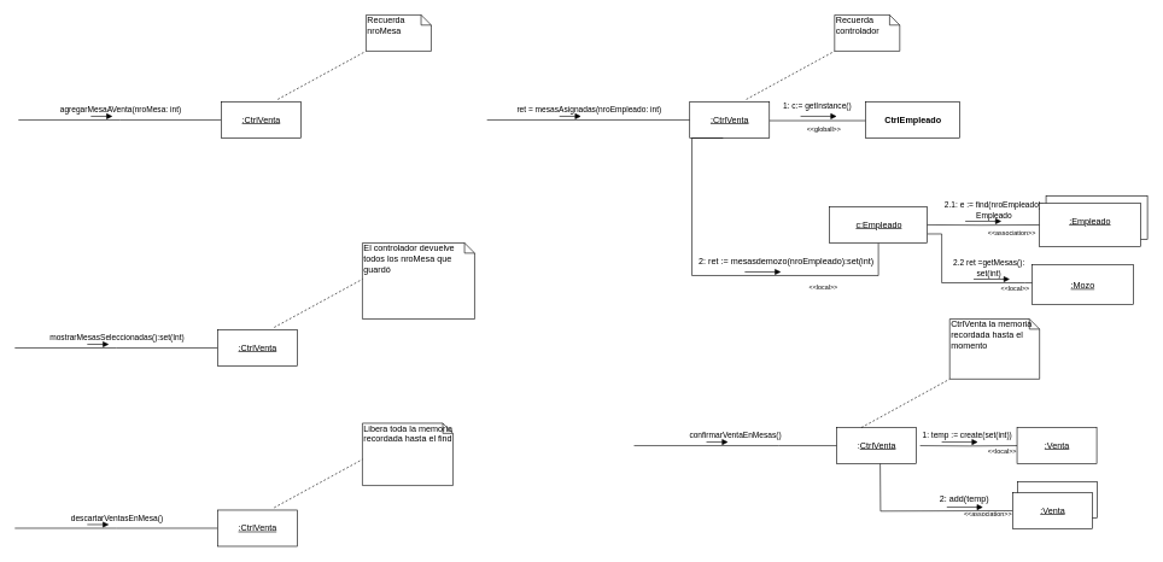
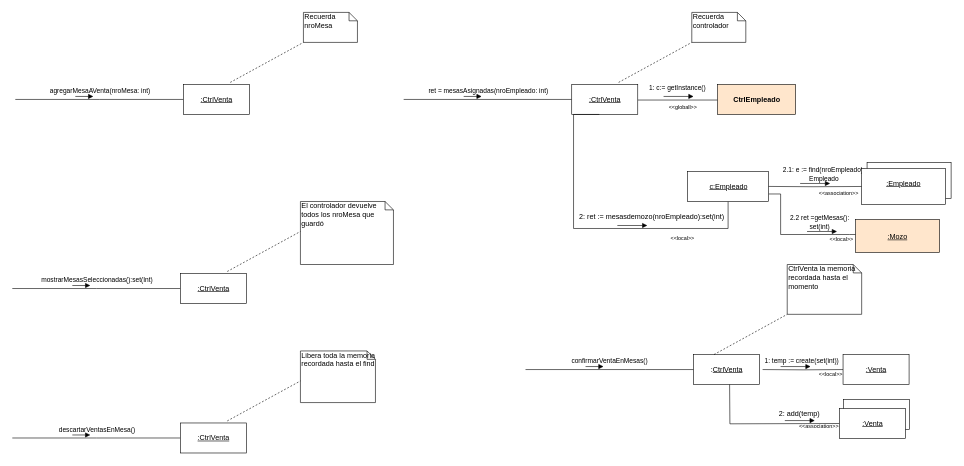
  <mxCell id="0" />
  <mxCell id="1" parent="0" />
  <mxCell id="2" value="ventas:Venta" style="html=1;" parent="1" vertex="1"><mxGeometry x="1405" y="665" width="110" height="50" as="geometry" /></mxCell>
  <mxCell id="3" value="ret = mesasAsignadas(nroEmpleado: int)" style="edgeStyle=orthogonalEdgeStyle;rounded=0;orthogonalLoop=1;jettySize=auto;html=1;endArrow=none;endFill=0;" parent="1" source="5" edge="1"><mxGeometry y="-15" relative="1" as="geometry"><mxPoint x="672" y="165" as="targetPoint" /><mxPoint as="offset" /></mxGeometry></mxCell>
  <mxCell id="4" value="1: c:= getInstance()" style="edgeStyle=orthogonalEdgeStyle;rounded=0;orthogonalLoop=1;jettySize=auto;html=1;endArrow=none;endFill=0;entryX=0;entryY=0.5;entryDx=0;entryDy=0;" parent="1" edge="1"><mxGeometry x="-0.007" y="21" relative="1" as="geometry"><mxPoint x="1195" y="166" as="targetPoint" /><mxPoint x="1062" y="166" as="sourcePoint" /><mxPoint as="offset" /></mxGeometry></mxCell>
  <mxCell id="5" value="&lt;u&gt;:CtrlVenta&lt;/u&gt;" style="html=1;" parent="1" vertex="1"><mxGeometry x="952" y="140" width="110" height="50" as="geometry" /></mxCell>
  <mxCell id="6" value="" style="endArrow=block;endFill=1;html=1;edgeStyle=orthogonalEdgeStyle;align=left;verticalAlign=top;" parent="1" edge="1"><mxGeometry x="-1" relative="1" as="geometry"><mxPoint x="772" y="160" as="sourcePoint" /><mxPoint x="802" y="160" as="targetPoint" /></mxGeometry></mxCell>
  <mxCell id="7" value="" style="resizable=0;html=1;align=left;verticalAlign=bottom;labelBackgroundColor=#ffffff;fontSize=10;" parent="6" connectable="0" vertex="1"><mxGeometry x="-1" relative="1" as="geometry" /></mxCell>
  <mxCell id="8" value="Recuerda &lt;br&gt;controlador" style="shape=note;whiteSpace=wrap;html=1;size=14;verticalAlign=top;align=left;spacingTop=-6;" parent="1" vertex="1"><mxGeometry x="1152" y="20" width="90" height="50" as="geometry" /></mxCell>
  <mxCell id="9" value="" style="endArrow=none;dashed=1;html=1;exitX=0.71;exitY=-0.068;exitDx=0;exitDy=0;exitPerimeter=0;" parent="1" source="5" edge="1"><mxGeometry width="50" height="50" relative="1" as="geometry"><mxPoint x="1102" y="120" as="sourcePoint" /><mxPoint x="1152" y="70" as="targetPoint" /></mxGeometry></mxCell>
  <mxCell id="10" style="edgeStyle=orthogonalEdgeStyle;rounded=0;orthogonalLoop=1;jettySize=auto;html=1;endArrow=none;endFill=0;" parent="1" source="54" edge="1"><mxGeometry relative="1" as="geometry"><mxPoint x="998" y="190" as="targetPoint" /><Array as="points"><mxPoint x="955" y="380" /><mxPoint x="955" y="190" /></Array></mxGeometry></mxCell>
  <mxCell id="11" value="2: ret := mesasdemozo(nroEmpleado):set(int)" style="text;html=1;resizable=0;points=[];align=center;verticalAlign=middle;labelBackgroundColor=#ffffff;" parent="10" vertex="1" connectable="0"><mxGeometry x="-0.207" relative="1" as="geometry"><mxPoint x="39" y="-20" as="offset" /></mxGeometry></mxCell>
  <mxCell id="12" value="" style="html=1;verticalAlign=bottom;endArrow=block;" parent="1" edge="1"><mxGeometry width="80" relative="1" as="geometry"><mxPoint x="1028" y="375" as="sourcePoint" /><mxPoint x="1078" y="375" as="targetPoint" /></mxGeometry></mxCell>
  <mxCell id="13" value="agregarMesaAVenta(nroMesa: int)" style="edgeStyle=orthogonalEdgeStyle;rounded=0;orthogonalLoop=1;jettySize=auto;html=1;endArrow=none;endFill=0;" parent="1" source="14" edge="1"><mxGeometry y="-15" relative="1" as="geometry"><mxPoint x="25" y="165" as="targetPoint" /><mxPoint as="offset" /></mxGeometry></mxCell>
  <mxCell id="14" value="&lt;u&gt;:CtrlVenta&lt;/u&gt;" style="html=1;" parent="1" vertex="1"><mxGeometry x="305" y="140" width="110" height="50" as="geometry" /></mxCell>
  <mxCell id="15" value="" style="endArrow=block;endFill=1;html=1;edgeStyle=orthogonalEdgeStyle;align=left;verticalAlign=top;" parent="1" edge="1"><mxGeometry x="-1" relative="1" as="geometry"><mxPoint x="125" y="160" as="sourcePoint" /><mxPoint x="155" y="160" as="targetPoint" /></mxGeometry></mxCell>
  <mxCell id="16" value="" style="resizable=0;html=1;align=left;verticalAlign=bottom;labelBackgroundColor=#ffffff;fontSize=10;" parent="15" connectable="0" vertex="1"><mxGeometry x="-1" relative="1" as="geometry" /></mxCell>
  <mxCell id="17" value="Recuerda &lt;br&gt;nroMesa" style="shape=note;whiteSpace=wrap;html=1;size=14;verticalAlign=top;align=left;spacingTop=-6;" parent="1" vertex="1"><mxGeometry x="505" y="20" width="90" height="50" as="geometry" /></mxCell>
  <mxCell id="18" value="" style="endArrow=none;dashed=1;html=1;exitX=0.71;exitY=-0.068;exitDx=0;exitDy=0;exitPerimeter=0;" parent="1" source="14" edge="1"><mxGeometry width="50" height="50" relative="1" as="geometry"><mxPoint x="455" y="120" as="sourcePoint" /><mxPoint x="505" y="70" as="targetPoint" /></mxGeometry></mxCell>
  <mxCell id="19" value="mostrarMesasSeleccionadas():set(Int)" style="edgeStyle=orthogonalEdgeStyle;rounded=0;orthogonalLoop=1;jettySize=auto;html=1;endArrow=none;endFill=0;" parent="1" source="20" edge="1"><mxGeometry y="-15" relative="1" as="geometry"><mxPoint x="20" y="480" as="targetPoint" /><mxPoint as="offset" /></mxGeometry></mxCell>
  <mxCell id="20" value="&lt;u&gt;:CtrlVenta&lt;/u&gt;" style="html=1;" parent="1" vertex="1"><mxGeometry x="300" y="455" width="110" height="50" as="geometry" /></mxCell>
  <mxCell id="21" value="" style="endArrow=block;endFill=1;html=1;edgeStyle=orthogonalEdgeStyle;align=left;verticalAlign=top;" parent="1" edge="1"><mxGeometry x="-1" relative="1" as="geometry"><mxPoint x="120" y="475" as="sourcePoint" /><mxPoint x="150" y="475" as="targetPoint" /></mxGeometry></mxCell>
  <mxCell id="22" value="" style="resizable=0;html=1;align=left;verticalAlign=bottom;labelBackgroundColor=#ffffff;fontSize=10;" parent="21" connectable="0" vertex="1"><mxGeometry x="-1" relative="1" as="geometry" /></mxCell>
  <mxCell id="23" value="El controlador devuelve &lt;br&gt;todos los nroMesa que guardó" style="shape=note;whiteSpace=wrap;html=1;size=14;verticalAlign=top;align=left;spacingTop=-6;" parent="1" vertex="1"><mxGeometry x="500" y="335" width="155" height="105" as="geometry" /></mxCell>
  <mxCell id="24" value="" style="endArrow=none;dashed=1;html=1;exitX=0.71;exitY=-0.068;exitDx=0;exitDy=0;exitPerimeter=0;" parent="1" source="20" edge="1"><mxGeometry width="50" height="50" relative="1" as="geometry"><mxPoint x="450" y="435" as="sourcePoint" /><mxPoint x="500" y="385" as="targetPoint" /></mxGeometry></mxCell>
  <mxCell id="25" value="descartarVentasEnMesa()" style="edgeStyle=orthogonalEdgeStyle;rounded=0;orthogonalLoop=1;jettySize=auto;html=1;endArrow=none;endFill=0;" parent="1" source="26" edge="1"><mxGeometry y="-15" relative="1" as="geometry"><mxPoint x="20" y="729" as="targetPoint" /><mxPoint as="offset" /></mxGeometry></mxCell>
  <mxCell id="26" value="&lt;u&gt;:CtrlVenta&lt;/u&gt;" style="html=1;" parent="1" vertex="1"><mxGeometry x="300" y="704" width="110" height="50" as="geometry" /></mxCell>
  <mxCell id="27" value="" style="endArrow=block;endFill=1;html=1;edgeStyle=orthogonalEdgeStyle;align=left;verticalAlign=top;" parent="1" edge="1"><mxGeometry x="-1" relative="1" as="geometry"><mxPoint x="120" y="724" as="sourcePoint" /><mxPoint x="150" y="724" as="targetPoint" /></mxGeometry></mxCell>
  <mxCell id="28" value="" style="resizable=0;html=1;align=left;verticalAlign=bottom;labelBackgroundColor=#ffffff;fontSize=10;" parent="27" connectable="0" vertex="1"><mxGeometry x="-1" relative="1" as="geometry" /></mxCell>
  <mxCell id="29" value="Libera toda la memoria recordada hasta el find" style="shape=note;whiteSpace=wrap;html=1;size=14;verticalAlign=top;align=left;spacingTop=-6;" parent="1" vertex="1"><mxGeometry x="500" y="584" width="125" height="86" as="geometry" /></mxCell>
  <mxCell id="30" value="" style="endArrow=none;dashed=1;html=1;exitX=0.71;exitY=-0.068;exitDx=0;exitDy=0;exitPerimeter=0;" parent="1" source="26" edge="1"><mxGeometry width="50" height="50" relative="1" as="geometry"><mxPoint x="450" y="684" as="sourcePoint" /><mxPoint x="500" y="634" as="targetPoint" /></mxGeometry></mxCell>
  <mxCell id="31" value="confirmarVentaEnMesas()" style="edgeStyle=orthogonalEdgeStyle;rounded=0;orthogonalLoop=1;jettySize=auto;html=1;endArrow=none;endFill=0;" parent="1" source="33" edge="1"><mxGeometry y="-15" relative="1" as="geometry"><mxPoint x="875" y="615" as="targetPoint" /><mxPoint as="offset" /><Array as="points"><mxPoint x="1075" y="615" /><mxPoint x="1075" y="615" /></Array></mxGeometry></mxCell>
  <mxCell id="32" value="1: temp := create(set(int))" style="edgeStyle=orthogonalEdgeStyle;rounded=0;orthogonalLoop=1;jettySize=auto;html=1;endArrow=none;endFill=0;entryX=0;entryY=0.5;entryDx=0;entryDy=0;" parent="1" target="40" edge="1"><mxGeometry x="-0.03" y="15" relative="1" as="geometry"><mxPoint x="1400" y="615" as="targetPoint" /><mxPoint as="offset" /><mxPoint x="1270" y="615" as="sourcePoint" /></mxGeometry></mxCell>
  <mxCell id="33" value="&lt;div&gt;:&lt;u&gt;CtrlVenta&lt;/u&gt;&lt;/div&gt;" style="html=1;" parent="1" vertex="1"><mxGeometry x="1155" y="590" width="110" height="50" as="geometry" /></mxCell>
  <mxCell id="34" value="" style="endArrow=block;endFill=1;html=1;edgeStyle=orthogonalEdgeStyle;align=left;verticalAlign=top;" parent="1" edge="1"><mxGeometry x="-1" relative="1" as="geometry"><mxPoint x="975" y="610" as="sourcePoint" /><mxPoint x="1005" y="610" as="targetPoint" /></mxGeometry></mxCell>
  <mxCell id="35" value="" style="resizable=0;html=1;align=left;verticalAlign=bottom;labelBackgroundColor=#ffffff;fontSize=10;" parent="34" connectable="0" vertex="1"><mxGeometry x="-1" relative="1" as="geometry" /></mxCell>
  <mxCell id="36" style="edgeStyle=orthogonalEdgeStyle;rounded=0;orthogonalLoop=1;jettySize=auto;html=1;endArrow=none;endFill=0;" parent="1" edge="1"><mxGeometry relative="1" as="geometry"><mxPoint x="1215" y="640" as="targetPoint" /><mxPoint x="1398" y="704.862" as="sourcePoint" /></mxGeometry></mxCell>
  <mxCell id="37" value="2: add(temp)" style="text;html=1;resizable=0;points=[];align=center;verticalAlign=middle;labelBackgroundColor=#ffffff;" parent="36" vertex="1" connectable="0"><mxGeometry x="-0.207" relative="1" as="geometry"><mxPoint x="30" y="-17" as="offset" /></mxGeometry></mxCell>
  <mxCell id="38" value="" style="html=1;verticalAlign=bottom;endArrow=block;" parent="1" edge="1"><mxGeometry width="80" relative="1" as="geometry"><mxPoint x="1300" y="610" as="sourcePoint" /><mxPoint x="1350" y="610" as="targetPoint" /></mxGeometry></mxCell>
  <mxCell id="39" value="" style="html=1;verticalAlign=bottom;endArrow=block;" parent="1" edge="1"><mxGeometry width="80" relative="1" as="geometry"><mxPoint x="1307" y="700" as="sourcePoint" /><mxPoint x="1357" y="700" as="targetPoint" /></mxGeometry></mxCell>
  <mxCell id="40" value="&lt;u&gt;:Venta&lt;/u&gt;" style="html=1;" parent="1" vertex="1"><mxGeometry x="1404" y="590" width="110" height="50" as="geometry" /></mxCell>
  <mxCell id="41" value="&lt;u&gt;:Venta&lt;/u&gt;" style="html=1;" parent="1" vertex="1"><mxGeometry x="1398" y="680" width="110" height="50" as="geometry" /></mxCell>
  <mxCell id="42" value="&lt;font style=&quot;font-size: 9px&quot;&gt;&amp;lt;&amp;lt;local&amp;gt;&amp;gt;&lt;/font&gt;" style="text;html=1;resizable=0;points=[];autosize=1;align=left;verticalAlign=top;spacingTop=-4;" parent="1" vertex="1"><mxGeometry x="1115" y="385" width="60" height="20" as="geometry" /></mxCell>
  <mxCell id="43" value="CtrlVenta la memoria recordada hasta el momento" style="shape=note;whiteSpace=wrap;html=1;size=14;verticalAlign=top;align=left;spacingTop=-6;" parent="1" vertex="1"><mxGeometry x="1311" y="440" width="124" height="83" as="geometry" /></mxCell>
  <mxCell id="44" value="" style="endArrow=none;dashed=1;html=1;exitX=0.71;exitY=-0.068;exitDx=0;exitDy=0;exitPerimeter=0;" parent="1" edge="1"><mxGeometry width="50" height="50" relative="1" as="geometry"><mxPoint x="1189" y="590" as="sourcePoint" /><mxPoint x="1311" y="523" as="targetPoint" /></mxGeometry></mxCell>
  <mxCell id="45" value="&lt;font style=&quot;font-size: 9px&quot;&gt;&amp;lt;&amp;lt;local&amp;gt;&amp;gt;&lt;/font&gt;" style="text;html=1;resizable=0;points=[];autosize=1;align=left;verticalAlign=top;spacingTop=-4;" parent="1" vertex="1"><mxGeometry x="1362" y="613" width="50" height="20" as="geometry" /></mxCell>
  <mxCell id="46" value="&lt;font style=&quot;font-size: 9px&quot;&gt;&amp;lt;&amp;lt;association&amp;gt;&amp;gt;&lt;/font&gt;" style="text;html=1;resizable=0;points=[];autosize=1;align=left;verticalAlign=top;spacingTop=-4;" parent="1" vertex="1"><mxGeometry x="1329" y="699" width="80" height="20" as="geometry" /></mxCell>
- <mxCell id="47" value="&lt;b&gt;CtrlEmpleado&lt;/b&gt;" style="html=1;" parent="1" vertex="1"><mxGeometry x="1195" y="140" width="130" height="50" as="geometry" /></mxCell>
+ <mxCell id="47" value="&lt;b&gt;CtrlEmpleado&lt;/b&gt;" style="html=1;fillColor=#ffe6cc;" parent="1" vertex="1"><mxGeometry x="1195" y="140" width="130" height="50" as="geometry" /></mxCell>
  <mxCell id="48" value="" style="verticalAlign=top;align=left;overflow=fill;fontSize=12;fontFamily=Helvetica;html=1;" parent="1" vertex="1"><mxGeometry x="1444" y="270" width="140" height="60" as="geometry" /></mxCell>
  <mxCell id="49" value="2.1: e := find(nroEmpleado):&lt;br&gt;Empleado" style="edgeStyle=orthogonalEdgeStyle;rounded=0;orthogonalLoop=1;jettySize=auto;html=1;endArrow=none;endFill=0;entryX=0;entryY=0.5;entryDx=0;entryDy=0;" parent="1" target="51" edge="1"><mxGeometry x="0.227" y="20" relative="1" as="geometry"><mxPoint x="1426.857" y="309.857" as="targetPoint" /><mxPoint as="offset" /><mxPoint x="1272" y="309.857" as="sourcePoint" /></mxGeometry></mxCell>
  <mxCell id="50" value="" style="html=1;verticalAlign=bottom;endArrow=block;" parent="1" edge="1"><mxGeometry width="80" relative="1" as="geometry"><mxPoint x="1332.5" y="305" as="sourcePoint" /><mxPoint x="1382.5" y="305" as="targetPoint" /></mxGeometry></mxCell>
  <mxCell id="51" value="&lt;div&gt;&lt;br&gt;&lt;/div&gt;&lt;p style=&quot;margin: 0px ; margin-top: 4px ; text-align: center&quot;&gt;&lt;u&gt;:Empleado&lt;br&gt;&lt;/u&gt;&lt;/p&gt;&lt;div style=&quot;height: 2px&quot;&gt;&lt;/div&gt;" style="verticalAlign=top;align=left;overflow=fill;fontSize=12;fontFamily=Helvetica;html=1;" parent="1" vertex="1"><mxGeometry x="1435" y="280" width="140" height="60" as="geometry" /></mxCell>
  <mxCell id="52" value="&lt;font style=&quot;font-size: 9px&quot;&gt;&amp;lt;&amp;lt;association&amp;gt;&amp;gt;&lt;/font&gt;" style="text;html=1;resizable=0;points=[];autosize=1;align=left;verticalAlign=top;spacingTop=-4;" parent="1" vertex="1"><mxGeometry x="1362" y="310" width="80" height="20" as="geometry" /></mxCell>
  <mxCell id="53" value="2.2 ret =getMesas():&lt;br&gt;set(int)" style="edgeStyle=orthogonalEdgeStyle;rounded=0;orthogonalLoop=1;jettySize=auto;html=1;endArrow=none;endFill=0;entryX=1;entryY=0.75;entryDx=0;entryDy=0;" parent="1" target="54" edge="1"><mxGeometry x="-0.434" y="-20" relative="1" as="geometry"><mxPoint x="1425" y="390" as="sourcePoint" /><Array as="points"><mxPoint x="1415" y="390" /><mxPoint x="1300" y="390" /><mxPoint x="1300" y="323" /></Array><mxPoint as="offset" /></mxGeometry></mxCell>
  <mxCell id="54" value="&lt;u&gt;c:Empleado&lt;/u&gt;" style="html=1;" parent="1" vertex="1"><mxGeometry x="1145" y="285" width="135" height="50" as="geometry" /></mxCell>
  <mxCell id="55" value="" style="html=1;verticalAlign=bottom;endArrow=block;" parent="1" edge="1"><mxGeometry width="80" relative="1" as="geometry"><mxPoint x="1105" y="160" as="sourcePoint" /><mxPoint x="1155" y="160" as="targetPoint" /></mxGeometry></mxCell>
- <mxCell id="56" value="&lt;p style=&quot;margin: 0px ; margin-top: 4px ; text-align: center&quot;&gt;&lt;br&gt;&lt;/p&gt;&lt;p style=&quot;margin: 0px ; margin-top: 4px ; text-align: center&quot;&gt;&lt;u&gt;:Mozo&lt;br&gt;&lt;/u&gt;&lt;/p&gt;&lt;div style=&quot;height: 2px&quot;&gt;&lt;/div&gt;" style="verticalAlign=top;align=left;overflow=fill;fontSize=12;fontFamily=Helvetica;html=1;" parent="1" vertex="1"><mxGeometry x="1425" y="365" width="140" height="55" as="geometry" /></mxCell>
+ <mxCell id="56" value="&lt;p style=&quot;margin: 0px ; margin-top: 4px ; text-align: center&quot;&gt;&lt;br&gt;&lt;/p&gt;&lt;p style=&quot;margin: 0px ; margin-top: 4px ; text-align: center&quot;&gt;&lt;u&gt;:Mozo&lt;br&gt;&lt;/u&gt;&lt;/p&gt;&lt;div style=&quot;height: 2px&quot;&gt;&lt;/div&gt;" style="verticalAlign=top;align=left;overflow=fill;fontSize=12;fontFamily=Helvetica;html=1;fillColor=#ffe6cc;" parent="1" vertex="1"><mxGeometry x="1425" y="365" width="140" height="55" as="geometry" /></mxCell>
  <mxCell id="57" value="&lt;font style=&quot;font-size: 9px&quot;&gt;&amp;lt;&amp;lt;local&amp;gt;&amp;gt;&lt;/font&gt;" style="text;html=1;resizable=0;points=[];autosize=1;align=left;verticalAlign=top;spacingTop=-4;" parent="1" vertex="1"><mxGeometry x="1380" y="387.5" width="50" height="20" as="geometry" /></mxCell>
  <mxCell id="58" value="" style="html=1;verticalAlign=bottom;endArrow=block;" parent="1" edge="1"><mxGeometry width="80" relative="1" as="geometry"><mxPoint x="1344" y="385" as="sourcePoint" /><mxPoint x="1394" y="385" as="targetPoint" /></mxGeometry></mxCell>
  <mxCell id="59" value="&lt;font style=&quot;font-size: 9px&quot;&gt;&amp;lt;&amp;lt;globall&amp;gt;&amp;gt;&lt;/font&gt;" style="text;html=1;resizable=0;points=[];autosize=1;align=left;verticalAlign=top;spacingTop=-4;" parent="1" vertex="1"><mxGeometry x="1112" y="167.5" width="60" height="20" as="geometry" /></mxCell>
